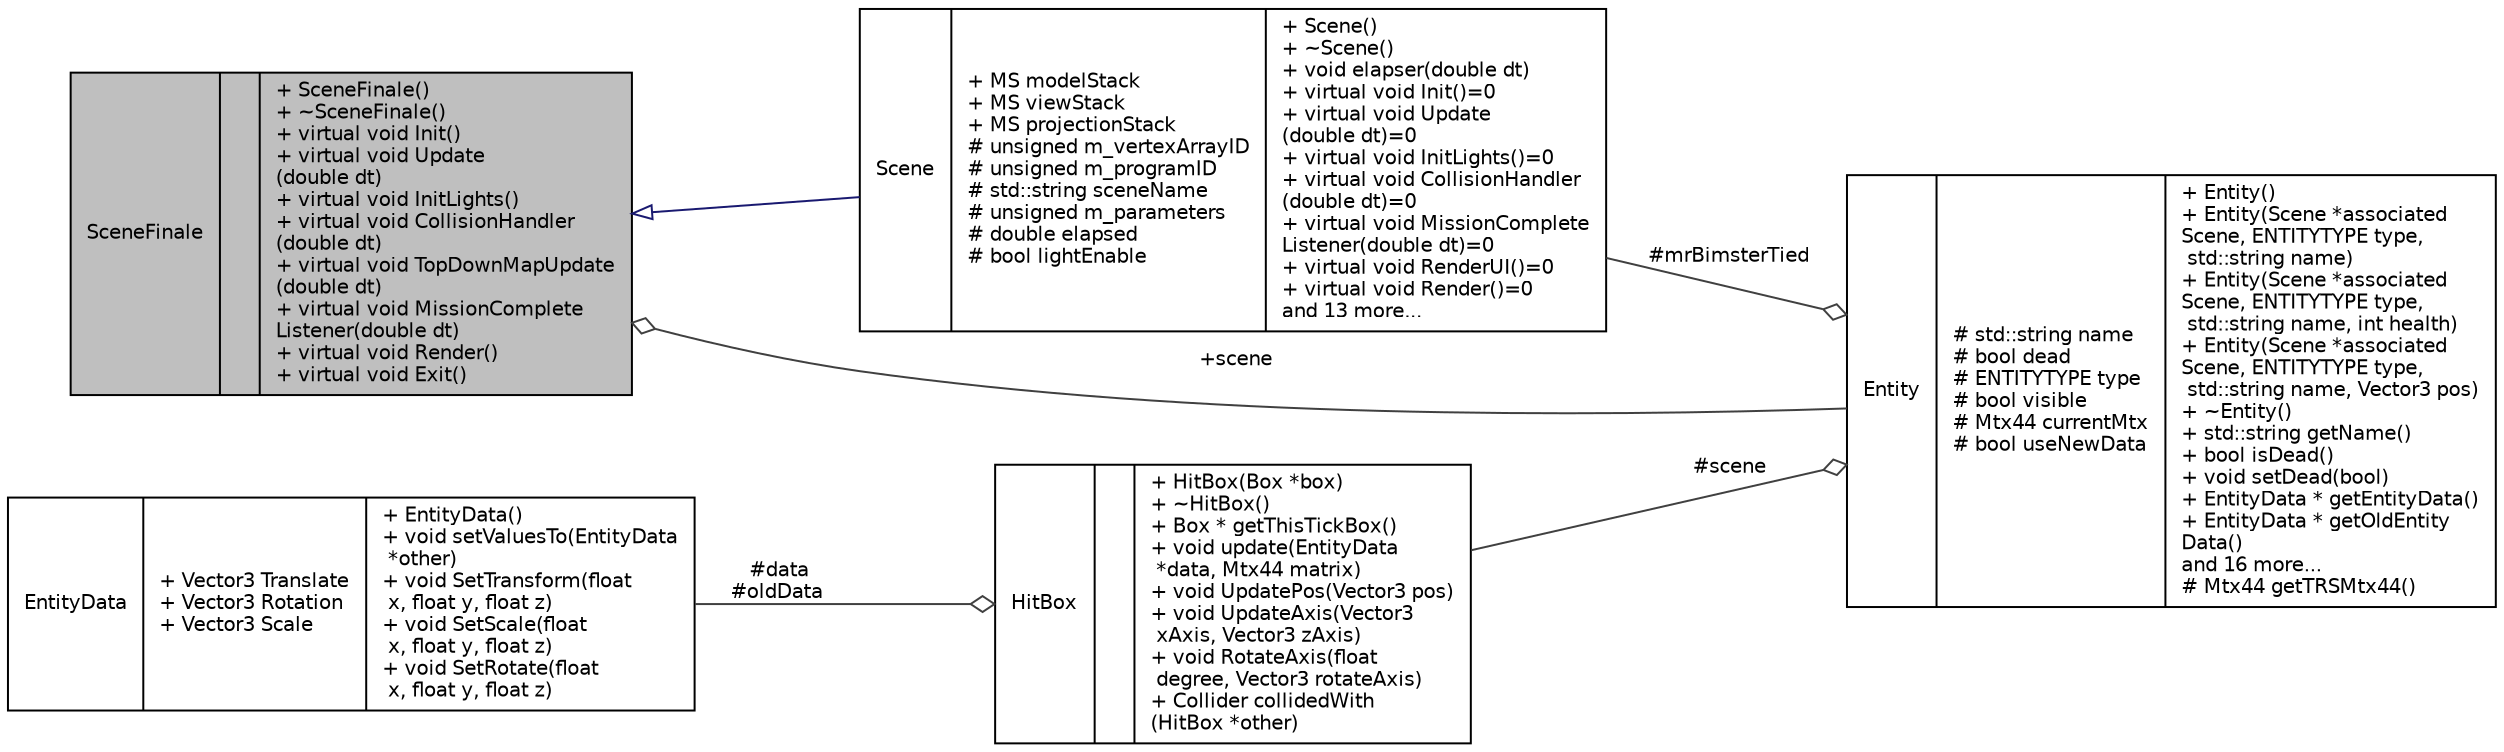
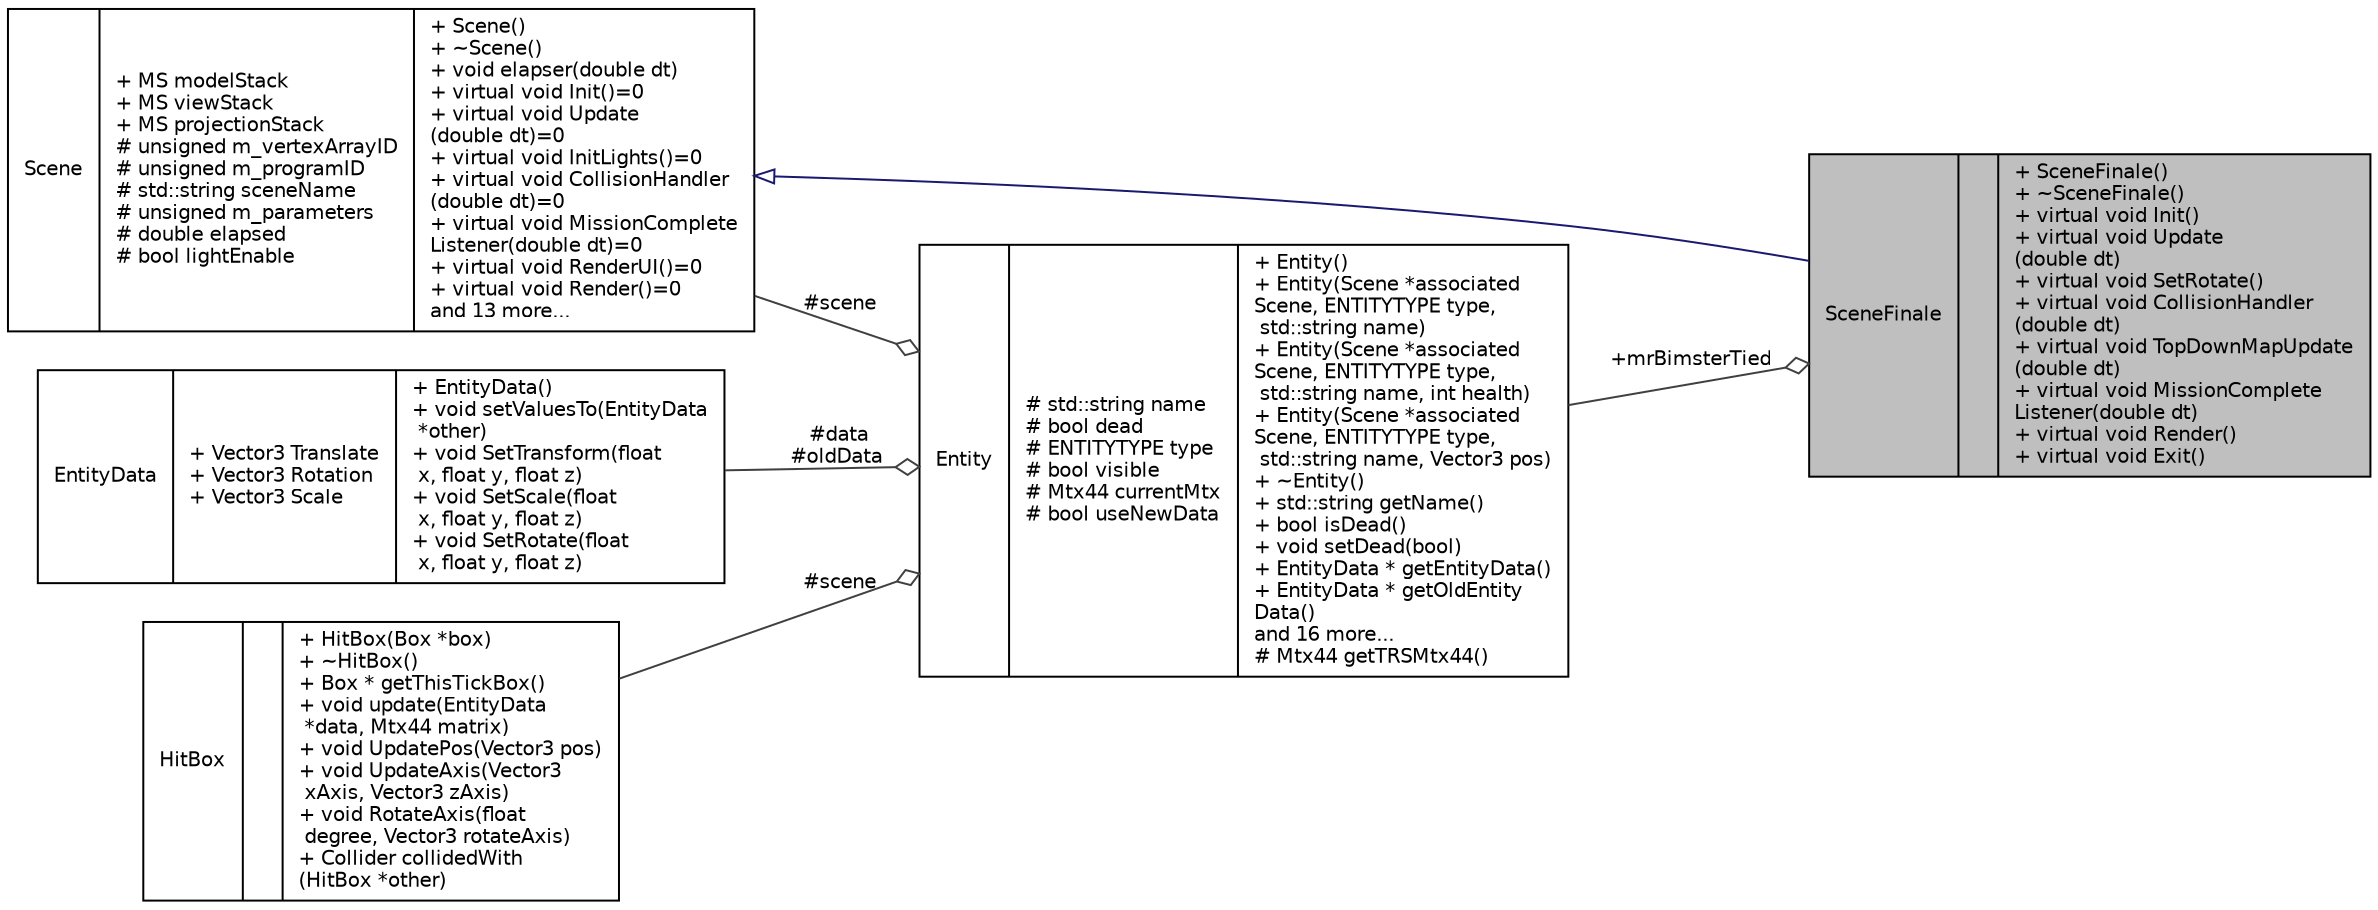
  digraph {
    rankdir=LR
    node [color=black fillcolor=white fontname=Helvetica fontsize=10 shape=record style=filled]
    edge [color=grey25 fontname=Helvetica fontsize=10 labelfontname=Helvetica labelfontsize=10 style=solid arrowhead=odiamond]
-   n1 [fillcolor=grey75 fontcolor=black height=0.2 label="{SceneFinale\n||+  SceneFinale()\l+  ~SceneFinale()\l+ virtual void Init()\l+ virtual void Update\l(double dt)\l+ virtual void InitLights()\l+ virtual void CollisionHandler\l(double dt)\l+ virtual void TopDownMapUpdate\l(double dt)\l+ virtual void MissionComplete\lListener(double dt)\l+ virtual void Render()\l+ virtual void Exit()\l}" width=0.4]
+   n1 [fillcolor=grey75 fontcolor=black height=0.2 label="{SceneFinale\n||+  SceneFinale()\l+  ~SceneFinale()\l+ virtual void Init()\l+ virtual void Update\l(double dt)\l+ virtual void SetRotate()\l+ virtual void CollisionHandler\l(double dt)\l+ virtual void TopDownMapUpdate\l(double dt)\l+ virtual void MissionComplete\lListener(double dt)\l+ virtual void Render()\l+ virtual void Exit()\l}" width=0.4]
    n2 [height=0.2 label="{Scene\n|+ MS modelStack\l+ MS viewStack\l+ MS projectionStack\l# unsigned m_vertexArrayID\l# unsigned m_programID\l# std::string sceneName\l# unsigned m_parameters\l# double elapsed\l# bool lightEnable\l|+  Scene()\l+  ~Scene()\l+ void elapser(double dt)\l+ virtual void Init()=0\l+ virtual void Update\l(double dt)=0\l+ virtual void InitLights()=0\l+ virtual void CollisionHandler\l(double dt)=0\l+ virtual void MissionComplete\lListener(double dt)=0\l+ virtual void RenderUI()=0\l+ virtual void Render()=0\land 13 more...\l}" width=0.4]
    n3 [height=0.2 label="{Entity\n|# std::string name\l# bool dead\l# ENTITYTYPE type\l# bool visible\l# Mtx44 currentMtx\l# bool useNewData\l|+  Entity()\l+  Entity(Scene *associated\lScene, ENTITYTYPE type,\l std::string name)\l+  Entity(Scene *associated\lScene, ENTITYTYPE type,\l std::string name, int health)\l+  Entity(Scene *associated\lScene, ENTITYTYPE type,\l std::string name, Vector3 pos)\l+  ~Entity()\l+ std::string getName()\l+ bool isDead()\l+ void setDead(bool)\l+ EntityData * getEntityData()\l+ EntityData * getOldEntity\lData()\land 16 more...\l# Mtx44 getTRSMtx44()\l}" width=0.4]
    n4 [height=0.2 label="{EntityData\n|+ Vector3 Translate\l+ Vector3 Rotation\l+ Vector3 Scale\l|+  EntityData()\l+ void setValuesTo(EntityData\l *other)\l+ void SetTransform(float\l x, float y, float z)\l+ void SetScale(float\l x, float y, float z)\l+ void SetRotate(float\l x, float y, float z)\l}" width=0.4]
    n5 [height=0.2 label="{HitBox\n||+  HitBox(Box *box)\l+  ~HitBox()\l+ Box * getThisTickBox()\l+ void update(EntityData\l *data, Mtx44 matrix)\l+ void UpdatePos(Vector3 pos)\l+ void UpdateAxis(Vector3\l xAxis, Vector3 zAxis)\l+ void RotateAxis(float\l degree, Vector3 rotateAxis)\l+ Collider collidedWith\l(HitBox *other)\l}" width=0.4]
-   n1 -> n2 [arrowtail=onormal color=midnightblue dir=back arrowhead=""]
-   n2 -> n3 [label=" #mrBimsterTied"]
-   n3 -> n1 [label=" +scene"]
-   n4 -> n5 [label=" #data\n#oldData"]
+   n2 -> n1 [arrowtail=onormal color=midnightblue dir=back arrowhead=""]
+   n2 -> n3 [label=" #scene"]
+   n3 -> n1 [label=" +mrBimsterTied"]
+   n4 -> n3 [label=" #data\n#oldData"]
    n5 -> n3 [label=" #scene"]
  }
